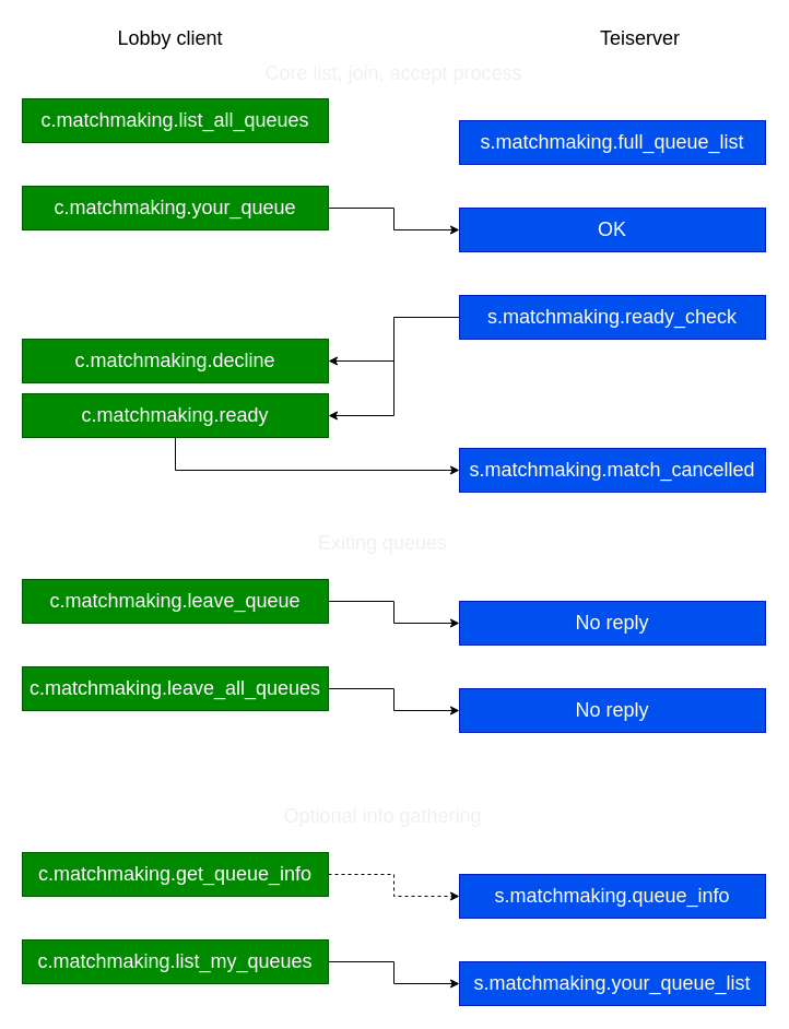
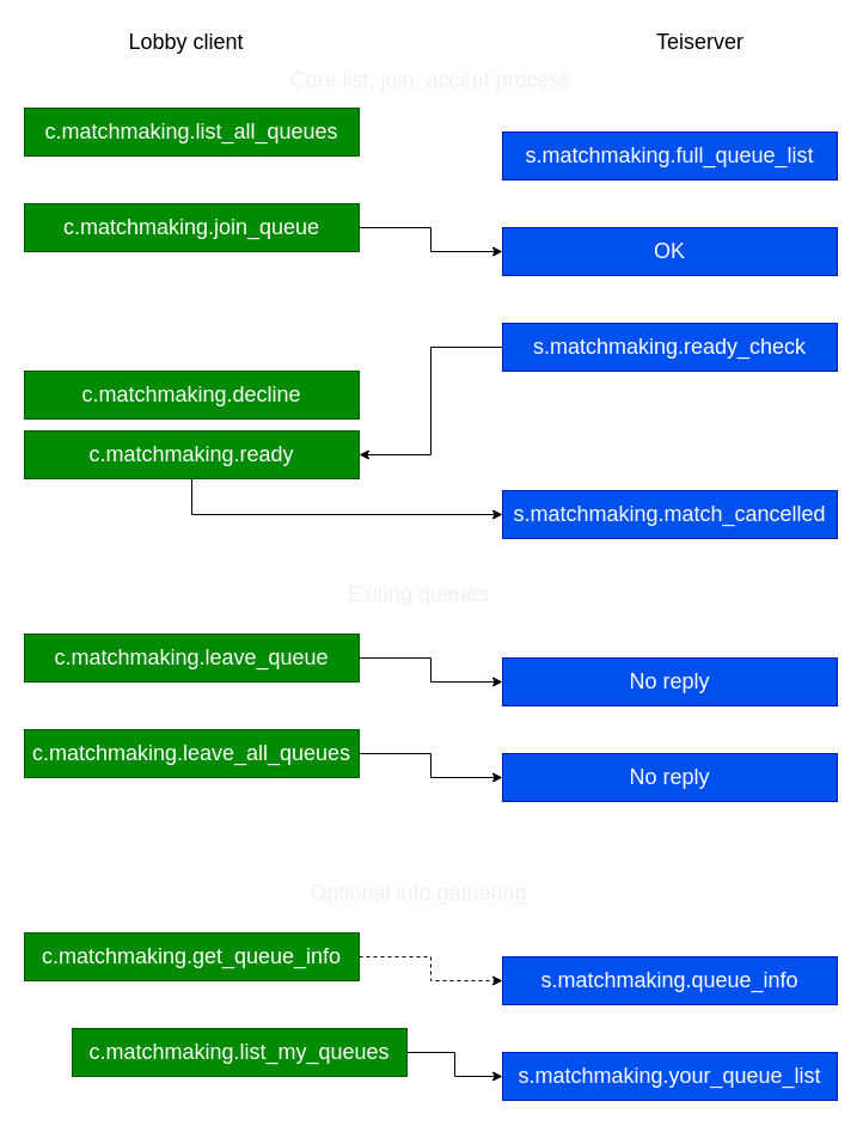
  <mxCell id="0" />
  <mxCell id="1" parent="0" />
  <mxCell id="2" value="Lobby client" style="text;html=1;align=center;verticalAlign=middle;resizable=0;points=[];autosize=1;fontSize=18;labelBackgroundColor=none;" parent="1" vertex="1"><mxGeometry x="100" y="20" width="110" height="30" as="geometry" /></mxCell>
  <mxCell id="3" value="Teiserver" style="text;html=1;align=center;verticalAlign=middle;resizable=0;points=[];autosize=1;fontSize=18;labelBackgroundColor=none;" parent="1" vertex="1"><mxGeometry x="540" y="20" width="90" height="30" as="geometry" /></mxCell>
  <mxCell id="4" value="c.matchmaking.list_all_queues" style="rounded=0;whiteSpace=wrap;html=1;fontSize=18;fillColor=#008a00;strokeColor=#005700;fontColor=#ffffff;" parent="1" vertex="1"><mxGeometry x="20" y="90" width="280" height="40" as="geometry" /></mxCell>
  <mxCell id="5" value="s.matchmaking.full_queue_list" style="rounded=0;whiteSpace=wrap;html=1;fontSize=18;fillColor=#0050ef;strokeColor=#001DBC;fontColor=#ffffff;" parent="1" vertex="1"><mxGeometry x="420" y="110" width="280" height="40" as="geometry" /></mxCell>
  <mxCell id="6" style="edgeStyle=orthogonalEdgeStyle;rounded=0;orthogonalLoop=1;jettySize=auto;html=1;" parent="1" source="7" target="11" edge="1"><mxGeometry relative="1" as="geometry" /></mxCell>
- <mxCell id="7" value="c.matchmaking.your_queue" style="rounded=0;whiteSpace=wrap;html=1;fontSize=18;fillColor=#008a00;strokeColor=#005700;fontColor=#ffffff;" parent="1" vertex="1"><mxGeometry x="20" y="170" width="280" height="40" as="geometry" /></mxCell>
+ <mxCell id="7" value="c.matchmaking.join_queue" style="rounded=0;whiteSpace=wrap;html=1;fontSize=18;fillColor=#008a00;strokeColor=#005700;fontColor=#ffffff;" parent="1" vertex="1"><mxGeometry x="20" y="170" width="280" height="40" as="geometry" /></mxCell>
  <mxCell id="8" style="edgeStyle=orthogonalEdgeStyle;rounded=0;orthogonalLoop=1;jettySize=auto;html=1;" parent="1" source="9" target="10" edge="1"><mxGeometry relative="1" as="geometry" /></mxCell>
  <mxCell id="9" value="c.matchmaking.leave_queue" style="rounded=0;whiteSpace=wrap;html=1;fontSize=18;fillColor=#008a00;strokeColor=#005700;fontColor=#ffffff;" parent="1" vertex="1"><mxGeometry x="20" y="530" width="280" height="40" as="geometry" /></mxCell>
  <mxCell id="10" value="No reply" style="rounded=0;whiteSpace=wrap;html=1;fontSize=18;fillColor=#0050ef;strokeColor=#001DBC;fontColor=#ffffff;" parent="1" vertex="1"><mxGeometry x="420" y="550" width="280" height="40" as="geometry" /></mxCell>
  <mxCell id="11" value="OK" style="rounded=0;whiteSpace=wrap;html=1;fontSize=18;fillColor=#0050ef;strokeColor=#001DBC;fontColor=#ffffff;" parent="1" vertex="1"><mxGeometry x="420" y="190" width="280" height="40" as="geometry" /></mxCell>
  <mxCell id="12" style="edgeStyle=orthogonalEdgeStyle;rounded=0;orthogonalLoop=1;jettySize=auto;html=1;" parent="1" source="14" target="16" edge="1"><mxGeometry relative="1" as="geometry"><Array as="points"><mxPoint x="360" y="290" /><mxPoint x="360" y="380" /></Array></mxGeometry></mxCell>
- <mxCell id="13" style="edgeStyle=orthogonalEdgeStyle;rounded=0;orthogonalLoop=1;jettySize=auto;html=1;entryX=1;entryY=0.5;entryDx=0;entryDy=0;" parent="1" source="14" target="17" edge="1"><mxGeometry relative="1" as="geometry" /></mxCell>
  <mxCell id="14" value="s.matchmaking.ready_check" style="rounded=0;whiteSpace=wrap;html=1;fontSize=18;fillColor=#0050ef;strokeColor=#001DBC;fontColor=#ffffff;" parent="1" vertex="1"><mxGeometry x="420" y="270" width="280" height="40" as="geometry" /></mxCell>
  <mxCell id="15" style="edgeStyle=orthogonalEdgeStyle;rounded=0;orthogonalLoop=1;jettySize=auto;html=1;entryX=0;entryY=0.5;entryDx=0;entryDy=0;" edge="1" parent="1" source="16" target="30"><mxGeometry relative="1" as="geometry"><Array as="points"><mxPoint x="160" y="430" /></Array></mxGeometry></mxCell>
  <mxCell id="16" value="c.matchmaking.ready" style="rounded=0;whiteSpace=wrap;html=1;fontSize=18;fillColor=#008a00;strokeColor=#005700;fontColor=#ffffff;" parent="1" vertex="1"><mxGeometry x="20" y="360" width="280" height="40" as="geometry" /></mxCell>
  <mxCell id="17" value="c.matchmaking.decline" style="rounded=0;whiteSpace=wrap;html=1;fontSize=18;fillColor=#008a00;strokeColor=#005700;fontColor=#ffffff;" parent="1" vertex="1"><mxGeometry x="20" y="310" width="280" height="40" as="geometry" /></mxCell>
  <mxCell id="18" style="edgeStyle=orthogonalEdgeStyle;rounded=0;orthogonalLoop=1;jettySize=auto;html=1;" edge="1" parent="1" source="19" target="20"><mxGeometry relative="1" as="geometry" /></mxCell>
  <mxCell id="19" value="c.matchmaking.leave_all_queues" style="rounded=0;whiteSpace=wrap;html=1;fontSize=18;fillColor=#008a00;strokeColor=#005700;fontColor=#ffffff;" vertex="1" parent="1"><mxGeometry x="20" y="610" width="280" height="40" as="geometry" /></mxCell>
  <mxCell id="20" value="No reply" style="rounded=0;whiteSpace=wrap;html=1;fontSize=18;fillColor=#0050ef;strokeColor=#001DBC;fontColor=#ffffff;" vertex="1" parent="1"><mxGeometry x="420" y="630" width="280" height="40" as="geometry" /></mxCell>
  <mxCell id="21" value="&lt;span style=&quot;color: rgb(240, 240, 240); font-family: helvetica; font-size: 18px; font-style: normal; font-weight: 400; letter-spacing: normal; text-indent: 0px; text-transform: none; word-spacing: 0px; display: inline; float: none;&quot;&gt;Core list, join, accept process&lt;/span&gt;" style="text;whiteSpace=wrap;html=1;align=center;labelBackgroundColor=none;" vertex="1" parent="1"><mxGeometry x="220" y="50" width="280" height="30" as="geometry" /></mxCell>
  <mxCell id="22" value="&lt;span style=&quot;color: rgb(240, 240, 240); font-family: helvetica; font-size: 18px; font-style: normal; font-weight: 400; letter-spacing: normal; text-indent: 0px; text-transform: none; word-spacing: 0px; display: inline; float: none;&quot;&gt;Exiting queues&lt;/span&gt;" style="text;whiteSpace=wrap;html=1;align=center;labelBackgroundColor=none;" vertex="1" parent="1"><mxGeometry x="235" y="480" width="230" height="30" as="geometry" /></mxCell>
  <mxCell id="23" style="edgeStyle=orthogonalEdgeStyle;rounded=0;orthogonalLoop=1;jettySize=auto;html=1;dashed=1;" edge="1" parent="1" source="24" target="25"><mxGeometry relative="1" as="geometry" /></mxCell>
  <mxCell id="24" value="c.matchmaking.get_queue_info" style="rounded=0;whiteSpace=wrap;html=1;fontSize=18;fillColor=#008a00;strokeColor=#005700;fontColor=#ffffff;" vertex="1" parent="1"><mxGeometry x="20" y="780" width="280" height="40" as="geometry" /></mxCell>
  <mxCell id="25" value="s.matchmaking.queue_info" style="rounded=0;whiteSpace=wrap;html=1;fontSize=18;fillColor=#0050ef;strokeColor=#001DBC;fontColor=#ffffff;" vertex="1" parent="1"><mxGeometry x="420" y="800" width="280" height="40" as="geometry" /></mxCell>
  <mxCell id="26" style="edgeStyle=orthogonalEdgeStyle;rounded=0;orthogonalLoop=1;jettySize=auto;html=1;" edge="1" parent="1" source="27" target="28"><mxGeometry relative="1" as="geometry" /></mxCell>
- <mxCell id="27" value="c.matchmaking.list_my_queues" style="rounded=0;whiteSpace=wrap;html=1;fontSize=18;fillColor=#008a00;strokeColor=#005700;fontColor=#ffffff;" vertex="1" parent="1"><mxGeometry x="20" y="860" width="280" height="40" as="geometry" /></mxCell>
+ <mxCell id="27" value="c.matchmaking.list_my_queues" style="rounded=0;whiteSpace=wrap;html=1;fontSize=18;fillColor=#008a00;strokeColor=#005700;fontColor=#ffffff;" vertex="1" parent="1"><mxGeometry x="60" y="860" width="280" height="40" as="geometry" /></mxCell>
  <mxCell id="28" value="s.matchmaking.your_queue_list" style="rounded=0;whiteSpace=wrap;html=1;fontSize=18;fillColor=#0050ef;strokeColor=#001DBC;fontColor=#ffffff;" vertex="1" parent="1"><mxGeometry x="420" y="880" width="280" height="40" as="geometry" /></mxCell>
  <mxCell id="29" value="&lt;span style=&quot;color: rgb(240, 240, 240); font-family: helvetica; font-size: 18px; font-style: normal; font-weight: 400; letter-spacing: normal; text-indent: 0px; text-transform: none; word-spacing: 0px; display: inline; float: none;&quot;&gt;Optional info gathering&lt;/span&gt;" style="text;whiteSpace=wrap;html=1;align=center;labelBackgroundColor=none;" vertex="1" parent="1"><mxGeometry x="235" y="730" width="230" height="30" as="geometry" /></mxCell>
  <mxCell id="30" value="s.matchmaking.match_cancelled" style="rounded=0;whiteSpace=wrap;html=1;fontSize=18;fillColor=#0050ef;strokeColor=#001DBC;fontColor=#ffffff;" vertex="1" parent="1"><mxGeometry x="420" y="410" width="280" height="40" as="geometry" /></mxCell>
